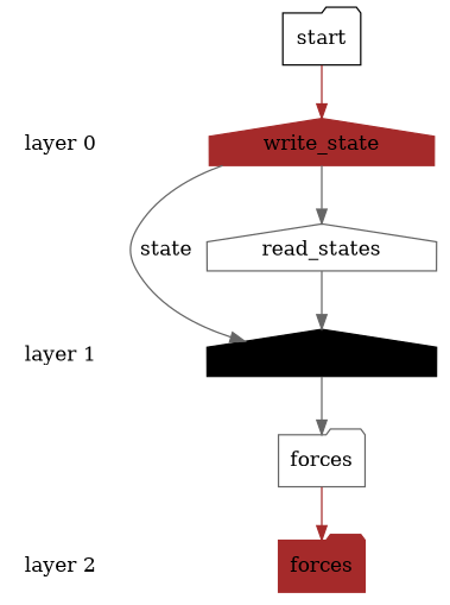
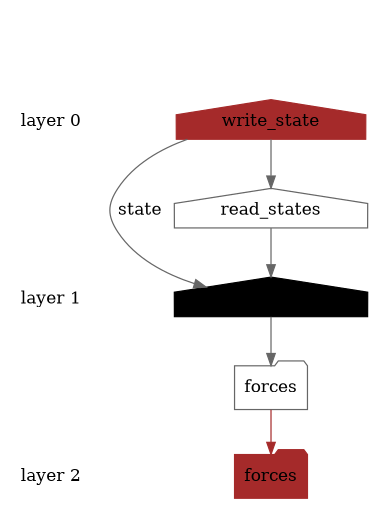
  digraph {
    rankdir=TB
    node [color=brown shape=plaintext]
    edge [color=gray40]
    n1 [label="layer 0"]
    n2 [label=write_state shape=house style=filled]
    n3 [color=black label="layer 1"]
    n4 [color=black label=read_states shape=house style=filled]
    n5 [color=gray40 label="layer 2"]
    n6 [label=forces shape=folder style=filled]
    n7 [color=gray40 label=read_states shape=house]
    n8 [color=gray40 label=forces shape=folder]
-   n9 [color=black label=start shape=folder]
    subgraph sub_1 {
      rank=same
      n1
      n2
    }
    subgraph sub_2 {
      rank=same
      n3
      n4
    }
    subgraph sub_3 {
      rank=same
      n5
      n6
    }
    n1 -> n3 [style=invis color=""]
    n2 -> n4 [constraint=false label=state]
    n2 -> n7
    n3 -> n5 [style=invis color=""]
    n4 -> n8
    n7 -> n4
    n8 -> n6 [color=brown]
-   n9 -> n2 [color=brown]
  }
